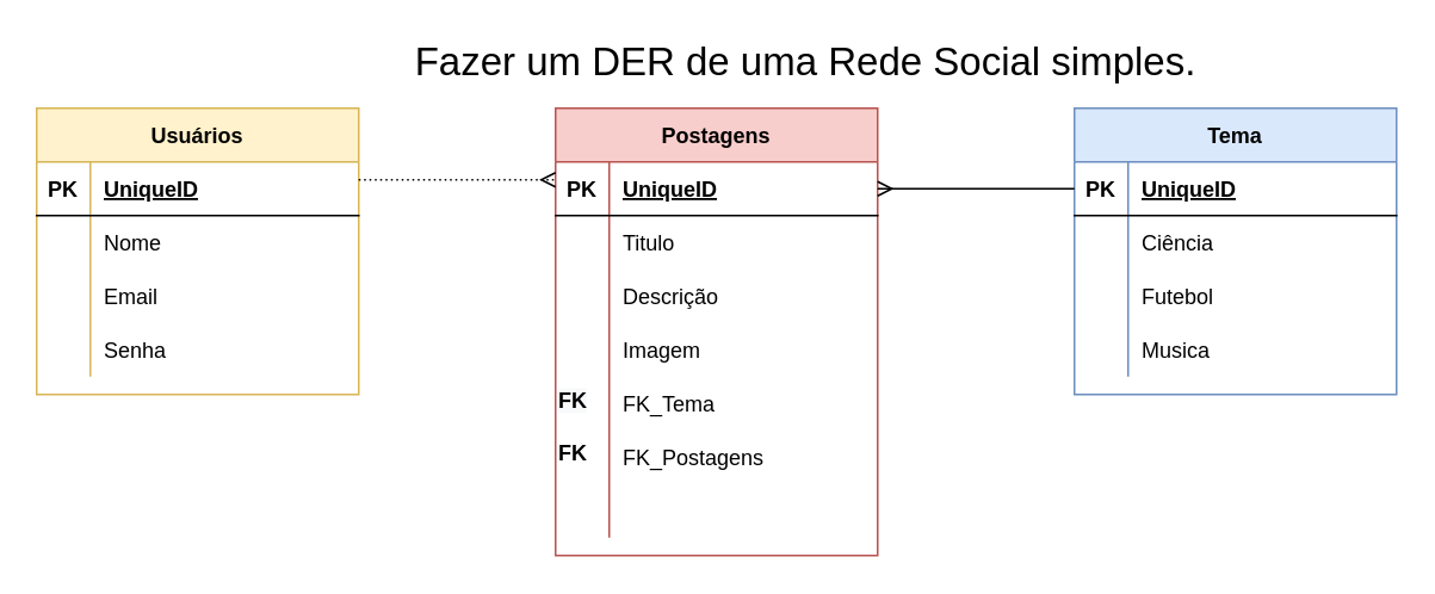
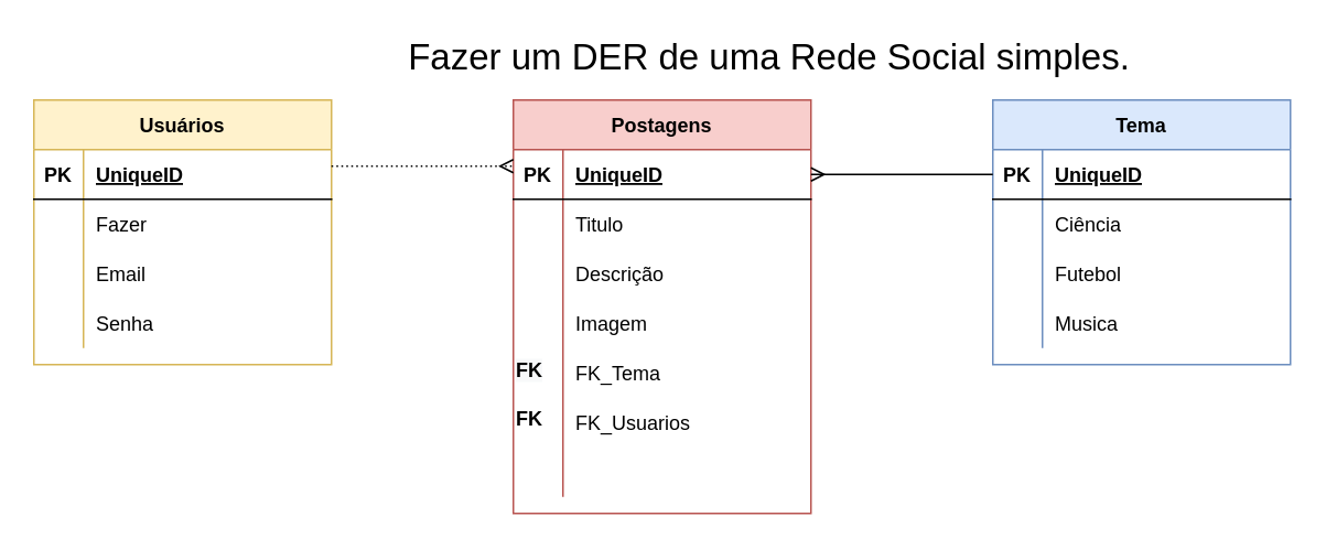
  <mxCell id="0" />
  <mxCell id="1" parent="0" />
  <mxCell id="2" value="Usuários" style="shape=table;startSize=30;container=1;collapsible=1;childLayout=tableLayout;fixedRows=1;rowLines=0;fontStyle=1;align=center;resizeLast=1;fillColor=#fff2cc;strokeColor=#d6b656;" vertex="1" parent="1"><mxGeometry x="20" y="60" width="180" height="160" as="geometry" /></mxCell>
  <mxCell id="3" value="" style="shape=tableRow;horizontal=0;startSize=0;swimlaneHead=0;swimlaneBody=0;fillColor=none;collapsible=0;dropTarget=0;points=[[0,0.5],[1,0.5]];portConstraint=eastwest;top=0;left=0;right=0;bottom=1;" vertex="1" parent="2"><mxGeometry y="30" width="180" height="30" as="geometry" /></mxCell>
  <mxCell id="4" value="PK" style="shape=partialRectangle;connectable=0;fillColor=none;top=0;left=0;bottom=0;right=0;fontStyle=1;overflow=hidden;" vertex="1" parent="3"><mxGeometry width="30" height="30" as="geometry"><mxRectangle width="30" height="30" as="alternateBounds" /></mxGeometry></mxCell>
  <mxCell id="5" value="UniqueID" style="shape=partialRectangle;connectable=0;fillColor=none;top=0;left=0;bottom=0;right=0;align=left;spacingLeft=6;fontStyle=5;overflow=hidden;" vertex="1" parent="3"><mxGeometry x="30" width="150" height="30" as="geometry"><mxRectangle width="150" height="30" as="alternateBounds" /></mxGeometry></mxCell>
  <mxCell id="6" value="" style="shape=tableRow;horizontal=0;startSize=0;swimlaneHead=0;swimlaneBody=0;fillColor=none;collapsible=0;dropTarget=0;points=[[0,0.5],[1,0.5]];portConstraint=eastwest;top=0;left=0;right=0;bottom=0;" vertex="1" parent="2"><mxGeometry y="60" width="180" height="30" as="geometry" /></mxCell>
  <mxCell id="7" value="" style="shape=partialRectangle;connectable=0;fillColor=none;top=0;left=0;bottom=0;right=0;editable=1;overflow=hidden;" vertex="1" parent="6"><mxGeometry width="30" height="30" as="geometry"><mxRectangle width="30" height="30" as="alternateBounds" /></mxGeometry></mxCell>
- <mxCell id="8" value="Nome" style="shape=partialRectangle;connectable=0;fillColor=none;top=0;left=0;bottom=0;right=0;align=left;spacingLeft=6;overflow=hidden;" vertex="1" parent="6"><mxGeometry x="30" width="150" height="30" as="geometry"><mxRectangle width="150" height="30" as="alternateBounds" /></mxGeometry></mxCell>
+ <mxCell id="8" value="Fazer" style="shape=partialRectangle;connectable=0;fillColor=none;top=0;left=0;bottom=0;right=0;align=left;spacingLeft=6;overflow=hidden;" vertex="1" parent="6"><mxGeometry x="30" width="150" height="30" as="geometry"><mxRectangle width="150" height="30" as="alternateBounds" /></mxGeometry></mxCell>
  <mxCell id="9" value="" style="shape=tableRow;horizontal=0;startSize=0;swimlaneHead=0;swimlaneBody=0;fillColor=none;collapsible=0;dropTarget=0;points=[[0,0.5],[1,0.5]];portConstraint=eastwest;top=0;left=0;right=0;bottom=0;" vertex="1" parent="2"><mxGeometry y="90" width="180" height="30" as="geometry" /></mxCell>
  <mxCell id="10" value="" style="shape=partialRectangle;connectable=0;fillColor=none;top=0;left=0;bottom=0;right=0;editable=1;overflow=hidden;" vertex="1" parent="9"><mxGeometry width="30" height="30" as="geometry"><mxRectangle width="30" height="30" as="alternateBounds" /></mxGeometry></mxCell>
  <mxCell id="11" value="Email" style="shape=partialRectangle;connectable=0;fillColor=none;top=0;left=0;bottom=0;right=0;align=left;spacingLeft=6;overflow=hidden;" vertex="1" parent="9"><mxGeometry x="30" width="150" height="30" as="geometry"><mxRectangle width="150" height="30" as="alternateBounds" /></mxGeometry></mxCell>
  <mxCell id="12" value="" style="shape=tableRow;horizontal=0;startSize=0;swimlaneHead=0;swimlaneBody=0;fillColor=none;collapsible=0;dropTarget=0;points=[[0,0.5],[1,0.5]];portConstraint=eastwest;top=0;left=0;right=0;bottom=0;" vertex="1" parent="2"><mxGeometry y="120" width="180" height="30" as="geometry" /></mxCell>
  <mxCell id="13" value="" style="shape=partialRectangle;connectable=0;fillColor=none;top=0;left=0;bottom=0;right=0;editable=1;overflow=hidden;" vertex="1" parent="12"><mxGeometry width="30" height="30" as="geometry"><mxRectangle width="30" height="30" as="alternateBounds" /></mxGeometry></mxCell>
  <mxCell id="14" value="Senha" style="shape=partialRectangle;connectable=0;fillColor=none;top=0;left=0;bottom=0;right=0;align=left;spacingLeft=6;overflow=hidden;" vertex="1" parent="12"><mxGeometry x="30" width="150" height="30" as="geometry"><mxRectangle width="150" height="30" as="alternateBounds" /></mxGeometry></mxCell>
  <mxCell id="15" value="Postagens" style="shape=table;startSize=30;container=1;collapsible=1;childLayout=tableLayout;fixedRows=1;rowLines=0;fontStyle=1;align=center;resizeLast=1;fillColor=#f8cecc;strokeColor=#b85450;" vertex="1" parent="1"><mxGeometry x="310" y="60" width="180" height="250" as="geometry" /></mxCell>
  <mxCell id="16" value="" style="shape=tableRow;horizontal=0;startSize=0;swimlaneHead=0;swimlaneBody=0;fillColor=none;collapsible=0;dropTarget=0;points=[[0,0.5],[1,0.5]];portConstraint=eastwest;top=0;left=0;right=0;bottom=1;" vertex="1" parent="15"><mxGeometry y="30" width="180" height="30" as="geometry" /></mxCell>
  <mxCell id="17" value="PK" style="shape=partialRectangle;connectable=0;fillColor=none;top=0;left=0;bottom=0;right=0;fontStyle=1;overflow=hidden;" vertex="1" parent="16"><mxGeometry width="30" height="30" as="geometry"><mxRectangle width="30" height="30" as="alternateBounds" /></mxGeometry></mxCell>
  <mxCell id="18" value="UniqueID" style="shape=partialRectangle;connectable=0;fillColor=none;top=0;left=0;bottom=0;right=0;align=left;spacingLeft=6;fontStyle=5;overflow=hidden;" vertex="1" parent="16"><mxGeometry x="30" width="150" height="30" as="geometry"><mxRectangle width="150" height="30" as="alternateBounds" /></mxGeometry></mxCell>
  <mxCell id="19" value="" style="shape=tableRow;horizontal=0;startSize=0;swimlaneHead=0;swimlaneBody=0;fillColor=none;collapsible=0;dropTarget=0;points=[[0,0.5],[1,0.5]];portConstraint=eastwest;top=0;left=0;right=0;bottom=0;" vertex="1" parent="15"><mxGeometry y="60" width="180" height="30" as="geometry" /></mxCell>
  <mxCell id="20" value="" style="shape=partialRectangle;connectable=0;fillColor=none;top=0;left=0;bottom=0;right=0;editable=1;overflow=hidden;" vertex="1" parent="19"><mxGeometry width="30" height="30" as="geometry"><mxRectangle width="30" height="30" as="alternateBounds" /></mxGeometry></mxCell>
  <mxCell id="21" value="Titulo" style="shape=partialRectangle;connectable=0;fillColor=none;top=0;left=0;bottom=0;right=0;align=left;spacingLeft=6;overflow=hidden;" vertex="1" parent="19"><mxGeometry x="30" width="150" height="30" as="geometry"><mxRectangle width="150" height="30" as="alternateBounds" /></mxGeometry></mxCell>
  <mxCell id="22" value="" style="shape=tableRow;horizontal=0;startSize=0;swimlaneHead=0;swimlaneBody=0;fillColor=none;collapsible=0;dropTarget=0;points=[[0,0.5],[1,0.5]];portConstraint=eastwest;top=0;left=0;right=0;bottom=0;" vertex="1" parent="15"><mxGeometry y="90" width="180" height="30" as="geometry" /></mxCell>
  <mxCell id="23" value="" style="shape=partialRectangle;connectable=0;fillColor=none;top=0;left=0;bottom=0;right=0;editable=1;overflow=hidden;" vertex="1" parent="22"><mxGeometry width="30" height="30" as="geometry"><mxRectangle width="30" height="30" as="alternateBounds" /></mxGeometry></mxCell>
  <mxCell id="24" value="Descrição" style="shape=partialRectangle;connectable=0;fillColor=none;top=0;left=0;bottom=0;right=0;align=left;spacingLeft=6;overflow=hidden;" vertex="1" parent="22"><mxGeometry x="30" width="150" height="30" as="geometry"><mxRectangle width="150" height="30" as="alternateBounds" /></mxGeometry></mxCell>
  <mxCell id="25" value="" style="shape=tableRow;horizontal=0;startSize=0;swimlaneHead=0;swimlaneBody=0;fillColor=none;collapsible=0;dropTarget=0;points=[[0,0.5],[1,0.5]];portConstraint=eastwest;top=0;left=0;right=0;bottom=0;" vertex="1" parent="15"><mxGeometry y="120" width="180" height="30" as="geometry" /></mxCell>
  <mxCell id="26" value="" style="shape=partialRectangle;connectable=0;fillColor=none;top=0;left=0;bottom=0;right=0;editable=1;overflow=hidden;" vertex="1" parent="25"><mxGeometry width="30" height="30" as="geometry"><mxRectangle width="30" height="30" as="alternateBounds" /></mxGeometry></mxCell>
  <mxCell id="27" value="Imagem" style="shape=partialRectangle;connectable=0;fillColor=none;top=0;left=0;bottom=0;right=0;align=left;spacingLeft=6;overflow=hidden;" vertex="1" parent="25"><mxGeometry x="30" width="150" height="30" as="geometry"><mxRectangle width="150" height="30" as="alternateBounds" /></mxGeometry></mxCell>
  <mxCell id="28" value="" style="shape=tableRow;horizontal=0;startSize=0;swimlaneHead=0;swimlaneBody=0;fillColor=none;collapsible=0;dropTarget=0;points=[[0,0.5],[1,0.5]];portConstraint=eastwest;top=0;left=0;right=0;bottom=0;" vertex="1" parent="15"><mxGeometry y="150" width="180" height="30" as="geometry" /></mxCell>
  <mxCell id="29" value="" style="shape=partialRectangle;connectable=0;fillColor=none;top=0;left=0;bottom=0;right=0;editable=1;overflow=hidden;" vertex="1" parent="28"><mxGeometry width="30" height="30" as="geometry"><mxRectangle width="30" height="30" as="alternateBounds" /></mxGeometry></mxCell>
  <mxCell id="30" value="FK_Tema" style="shape=partialRectangle;connectable=0;fillColor=none;top=0;left=0;bottom=0;right=0;align=left;spacingLeft=6;overflow=hidden;" vertex="1" parent="28"><mxGeometry x="30" width="150" height="30" as="geometry"><mxRectangle width="150" height="30" as="alternateBounds" /></mxGeometry></mxCell>
  <mxCell id="31" value="" style="shape=tableRow;horizontal=0;startSize=0;swimlaneHead=0;swimlaneBody=0;fillColor=none;collapsible=0;dropTarget=0;points=[[0,0.5],[1,0.5]];portConstraint=eastwest;top=0;left=0;right=0;bottom=0;" vertex="1" parent="15"><mxGeometry y="180" width="180" height="30" as="geometry" /></mxCell>
  <mxCell id="32" value="" style="shape=partialRectangle;connectable=0;fillColor=none;top=0;left=0;bottom=0;right=0;editable=1;overflow=hidden;" vertex="1" parent="31"><mxGeometry width="30" height="30" as="geometry"><mxRectangle width="30" height="30" as="alternateBounds" /></mxGeometry></mxCell>
- <mxCell id="33" value="FK_Postagens" style="shape=partialRectangle;connectable=0;fillColor=none;top=0;left=0;bottom=0;right=0;align=left;spacingLeft=6;overflow=hidden;" vertex="1" parent="31"><mxGeometry x="30" width="150" height="30" as="geometry"><mxRectangle width="150" height="30" as="alternateBounds" /></mxGeometry></mxCell>
+ <mxCell id="33" value="FK_Usuarios" style="shape=partialRectangle;connectable=0;fillColor=none;top=0;left=0;bottom=0;right=0;align=left;spacingLeft=6;overflow=hidden;" vertex="1" parent="31"><mxGeometry x="30" width="150" height="30" as="geometry"><mxRectangle width="150" height="30" as="alternateBounds" /></mxGeometry></mxCell>
  <mxCell id="34" value="" style="shape=tableRow;horizontal=0;startSize=0;swimlaneHead=0;swimlaneBody=0;fillColor=none;collapsible=0;dropTarget=0;points=[[0,0.5],[1,0.5]];portConstraint=eastwest;top=0;left=0;right=0;bottom=0;" vertex="1" parent="15"><mxGeometry y="210" width="180" height="30" as="geometry" /></mxCell>
  <mxCell id="35" value="" style="shape=partialRectangle;connectable=0;fillColor=none;top=0;left=0;bottom=0;right=0;editable=1;overflow=hidden;" vertex="1" parent="34"><mxGeometry width="30" height="30" as="geometry"><mxRectangle width="30" height="30" as="alternateBounds" /></mxGeometry></mxCell>
  <mxCell id="36" value="" style="shape=partialRectangle;connectable=0;fillColor=none;top=0;left=0;bottom=0;right=0;align=left;spacingLeft=6;overflow=hidden;" vertex="1" parent="34"><mxGeometry x="30" width="150" height="30" as="geometry"><mxRectangle width="150" height="30" as="alternateBounds" /></mxGeometry></mxCell>
  <mxCell id="37" value="Tema" style="shape=table;startSize=30;container=1;collapsible=1;childLayout=tableLayout;fixedRows=1;rowLines=0;fontStyle=1;align=center;resizeLast=1;fillColor=#dae8fc;strokeColor=#6c8ebf;" vertex="1" parent="1"><mxGeometry x="600" y="60" width="180" height="160" as="geometry" /></mxCell>
  <mxCell id="38" value="" style="shape=tableRow;horizontal=0;startSize=0;swimlaneHead=0;swimlaneBody=0;fillColor=none;collapsible=0;dropTarget=0;points=[[0,0.5],[1,0.5]];portConstraint=eastwest;top=0;left=0;right=0;bottom=1;" vertex="1" parent="37"><mxGeometry y="30" width="180" height="30" as="geometry" /></mxCell>
  <mxCell id="39" value="PK" style="shape=partialRectangle;connectable=0;fillColor=none;top=0;left=0;bottom=0;right=0;fontStyle=1;overflow=hidden;" vertex="1" parent="38"><mxGeometry width="30" height="30" as="geometry"><mxRectangle width="30" height="30" as="alternateBounds" /></mxGeometry></mxCell>
  <mxCell id="40" value="UniqueID" style="shape=partialRectangle;connectable=0;fillColor=none;top=0;left=0;bottom=0;right=0;align=left;spacingLeft=6;fontStyle=5;overflow=hidden;" vertex="1" parent="38"><mxGeometry x="30" width="150" height="30" as="geometry"><mxRectangle width="150" height="30" as="alternateBounds" /></mxGeometry></mxCell>
  <mxCell id="41" value="" style="shape=tableRow;horizontal=0;startSize=0;swimlaneHead=0;swimlaneBody=0;fillColor=none;collapsible=0;dropTarget=0;points=[[0,0.5],[1,0.5]];portConstraint=eastwest;top=0;left=0;right=0;bottom=0;" vertex="1" parent="37"><mxGeometry y="60" width="180" height="30" as="geometry" /></mxCell>
  <mxCell id="42" value="" style="shape=partialRectangle;connectable=0;fillColor=none;top=0;left=0;bottom=0;right=0;editable=1;overflow=hidden;" vertex="1" parent="41"><mxGeometry width="30" height="30" as="geometry"><mxRectangle width="30" height="30" as="alternateBounds" /></mxGeometry></mxCell>
  <mxCell id="43" value="Ciência " style="shape=partialRectangle;connectable=0;fillColor=none;top=0;left=0;bottom=0;right=0;align=left;spacingLeft=6;overflow=hidden;" vertex="1" parent="41"><mxGeometry x="30" width="150" height="30" as="geometry"><mxRectangle width="150" height="30" as="alternateBounds" /></mxGeometry></mxCell>
  <mxCell id="44" value="" style="shape=tableRow;horizontal=0;startSize=0;swimlaneHead=0;swimlaneBody=0;fillColor=none;collapsible=0;dropTarget=0;points=[[0,0.5],[1,0.5]];portConstraint=eastwest;top=0;left=0;right=0;bottom=0;" vertex="1" parent="37"><mxGeometry y="90" width="180" height="30" as="geometry" /></mxCell>
  <mxCell id="45" value="" style="shape=partialRectangle;connectable=0;fillColor=none;top=0;left=0;bottom=0;right=0;editable=1;overflow=hidden;" vertex="1" parent="44"><mxGeometry width="30" height="30" as="geometry"><mxRectangle width="30" height="30" as="alternateBounds" /></mxGeometry></mxCell>
  <mxCell id="46" value="Futebol" style="shape=partialRectangle;connectable=0;fillColor=none;top=0;left=0;bottom=0;right=0;align=left;spacingLeft=6;overflow=hidden;" vertex="1" parent="44"><mxGeometry x="30" width="150" height="30" as="geometry"><mxRectangle width="150" height="30" as="alternateBounds" /></mxGeometry></mxCell>
  <mxCell id="47" value="" style="shape=tableRow;horizontal=0;startSize=0;swimlaneHead=0;swimlaneBody=0;fillColor=none;collapsible=0;dropTarget=0;points=[[0,0.5],[1,0.5]];portConstraint=eastwest;top=0;left=0;right=0;bottom=0;" vertex="1" parent="37"><mxGeometry y="120" width="180" height="30" as="geometry" /></mxCell>
  <mxCell id="48" value="" style="shape=partialRectangle;connectable=0;fillColor=none;top=0;left=0;bottom=0;right=0;editable=1;overflow=hidden;" vertex="1" parent="47"><mxGeometry width="30" height="30" as="geometry"><mxRectangle width="30" height="30" as="alternateBounds" /></mxGeometry></mxCell>
  <mxCell id="49" value="Musica" style="shape=partialRectangle;connectable=0;fillColor=none;top=0;left=0;bottom=0;right=0;align=left;spacingLeft=6;overflow=hidden;" vertex="1" parent="47"><mxGeometry x="30" width="150" height="30" as="geometry"><mxRectangle width="150" height="30" as="alternateBounds" /></mxGeometry></mxCell>
  <mxCell id="50" value="&lt;br&gt;&lt;br&gt;&lt;div style=&quot;text-align: center&quot;&gt;&lt;span&gt;&lt;font face=&quot;helvetica&quot;&gt;&lt;b&gt;FK&lt;/b&gt;&lt;/font&gt;&lt;/span&gt;&lt;/div&gt;" style="text;whiteSpace=wrap;html=1;" vertex="1" parent="1"><mxGeometry x="310" y="210" width="40" height="30" as="geometry" /></mxCell>
  <mxCell id="51" value="&lt;span style=&quot;color: rgb(0 , 0 , 0) ; font-family: &amp;#34;helvetica&amp;#34; ; font-size: 12px ; font-style: normal ; font-weight: 700 ; letter-spacing: normal ; text-align: center ; text-indent: 0px ; text-transform: none ; word-spacing: 0px ; background-color: rgb(248 , 249 , 250) ; display: inline ; float: none&quot;&gt;FK&lt;/span&gt;" style="text;whiteSpace=wrap;html=1;" vertex="1" parent="1"><mxGeometry x="310" y="210" width="40" height="30" as="geometry" /></mxCell>
  <mxCell id="52" value="" style="edgeStyle=entityRelationEdgeStyle;fontSize=12;html=1;endArrow=ERmany;rounded=0;dashed=1;dashPattern=1 2;" edge="1" parent="1"><mxGeometry width="100" height="100" relative="1" as="geometry"><mxPoint x="200" y="100" as="sourcePoint" /><mxPoint x="310" y="100" as="targetPoint" /></mxGeometry></mxCell>
  <mxCell id="53" value="" style="fontSize=12;html=1;endArrow=ERmany;rounded=0;exitX=0;exitY=0.5;exitDx=0;exitDy=0;entryX=1;entryY=0.5;entryDx=0;entryDy=0;" edge="1" parent="1" source="38" target="16"><mxGeometry width="100" height="100" relative="1" as="geometry"><mxPoint x="530" y="390" as="sourcePoint" /><mxPoint x="600" y="390" as="targetPoint" /></mxGeometry></mxCell>
- <mxCell id="54" value="&lt;font style=&quot;font-size: 22px&quot;&gt;Fazer um DER de uma Rede Social simples.&lt;/font&gt;" style="text;html=1;strokeColor=none;fillColor=none;align=center;verticalAlign=middle;whiteSpace=wrap;rounded=0;" vertex="1" parent="1"><mxGeometry x="220" width="460" height="30" as="geometry" y="20" /></mxCell>
+ <mxCell id="54" value="&lt;font style=&quot;font-size: 22px&quot;&gt;Fazer um DER de uma Rede Social simples.&lt;/font&gt;" style="text;html=1;strokeColor=none;fillColor=none;align=center;verticalAlign=middle;whiteSpace=wrap;rounded=0;" vertex="1" parent="1"><mxGeometry x="235" y="20" width="460" height="30" as="geometry" /></mxCell>
